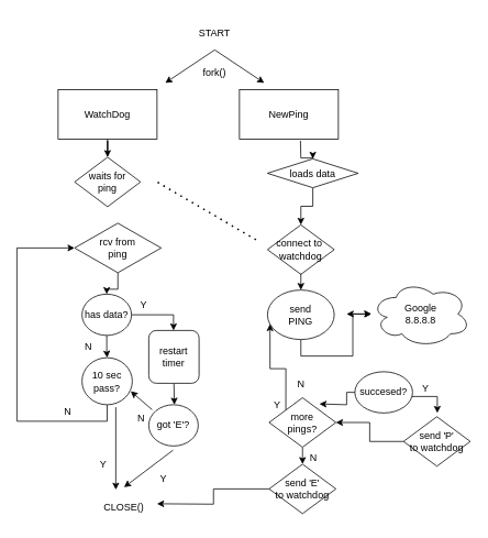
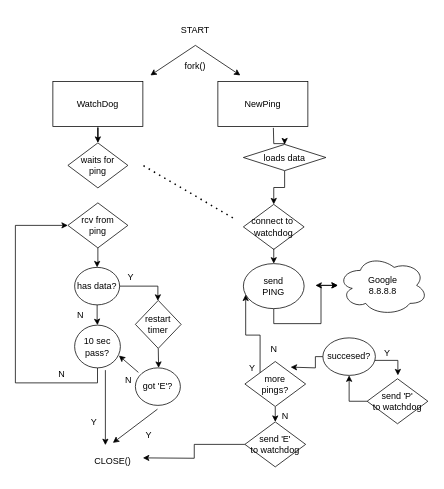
  <mxCell id="0" />
  <mxCell id="1" parent="0" />
  <mxCell id="2" value="START" style="text;html=1;strokeColor=none;fillColor=none;align=center;verticalAlign=middle;whiteSpace=wrap;rounded=0;" vertex="1" parent="1"><mxGeometry x="230" y="20" width="60" height="40" as="geometry" /></mxCell>
  <mxCell id="3" value="" style="endArrow=classic;html=1;rounded=0;exitX=0.5;exitY=1;exitDx=0;exitDy=0;" edge="1" parent="1" source="2"><mxGeometry width="50" height="50" relative="1" as="geometry"><mxPoint x="220" y="280" as="sourcePoint" /><mxPoint x="200" y="100" as="targetPoint" /></mxGeometry></mxCell>
  <mxCell id="4" value="" style="endArrow=classic;html=1;rounded=0;" edge="1" parent="1"><mxGeometry width="50" height="50" relative="1" as="geometry"><mxPoint x="260" y="60" as="sourcePoint" /><mxPoint x="320" y="100" as="targetPoint" /></mxGeometry></mxCell>
  <mxCell id="5" value="fork()" style="text;html=1;strokeColor=none;fillColor=none;align=center;verticalAlign=middle;whiteSpace=wrap;rounded=0;" vertex="1" parent="1"><mxGeometry x="230" y="68" width="60" height="40" as="geometry" /></mxCell>
  <mxCell id="6" style="edgeStyle=orthogonalEdgeStyle;rounded=0;orthogonalLoop=1;jettySize=auto;html=1;exitX=0.5;exitY=1;exitDx=0;exitDy=0;" edge="1" parent="1" source="7" target="8"><mxGeometry relative="1" as="geometry"><mxPoint x="130" y="200" as="targetPoint" /></mxGeometry></mxCell>
  <mxCell id="7" value="WatchDog" style="rounded=0;whiteSpace=wrap;html=1;" vertex="1" parent="1"><mxGeometry x="70" y="108" width="120" height="60" as="geometry" /></mxCell>
  <mxCell id="8" value="waits for&lt;br&gt;ping" style="rhombus;whiteSpace=wrap;html=1;" vertex="1" parent="1"><mxGeometry x="90" y="190" width="80" height="60" as="geometry" /></mxCell>
  <mxCell id="9" value="" style="edgeStyle=orthogonalEdgeStyle;rounded=0;orthogonalLoop=1;jettySize=auto;html=1;" edge="1" parent="1" source="10" target="13"><mxGeometry relative="1" as="geometry" /></mxCell>
- <mxCell id="10" value="rcv from&lt;br&gt;ping" style="rhombus;whiteSpace=wrap;html=1;" vertex="1" parent="1"><mxGeometry x="90" y="270" width="105" height="60" as="geometry" /></mxCell>
+ <mxCell id="10" value="rcv from&lt;br&gt;ping" style="rhombus;whiteSpace=wrap;html=1;" vertex="1" parent="1"><mxGeometry x="90" y="270" width="80" height="60" as="geometry" /></mxCell>
  <mxCell id="11" value="" style="edgeStyle=orthogonalEdgeStyle;rounded=0;orthogonalLoop=1;jettySize=auto;html=1;" edge="1" parent="1" source="13" target="15"><mxGeometry relative="1" as="geometry" /></mxCell>
  <mxCell id="12" style="edgeStyle=orthogonalEdgeStyle;rounded=0;orthogonalLoop=1;jettySize=auto;html=1;exitX=1;exitY=0.5;exitDx=0;exitDy=0;" edge="1" parent="1" source="13" target="17"><mxGeometry relative="1" as="geometry"><mxPoint x="210" y="410" as="targetPoint" /><Array as="points"><mxPoint x="210" y="381" /></Array></mxGeometry></mxCell>
  <mxCell id="13" value="has data?" style="ellipse;whiteSpace=wrap;html=1;" vertex="1" parent="1"><mxGeometry x="99" y="356" width="60" height="50" as="geometry" /></mxCell>
  <mxCell id="14" style="edgeStyle=orthogonalEdgeStyle;rounded=0;orthogonalLoop=1;jettySize=auto;html=1;exitX=0.5;exitY=1;exitDx=0;exitDy=0;entryX=0;entryY=0.5;entryDx=0;entryDy=0;" edge="1" parent="1" source="15" target="10"><mxGeometry relative="1" as="geometry"><Array as="points"><mxPoint x="130" y="510" /><mxPoint x="20" y="510" /><mxPoint x="20" y="300" /></Array></mxGeometry></mxCell>
  <mxCell id="15" value="10 sec&lt;br&gt;pass?" style="ellipse;whiteSpace=wrap;html=1;" vertex="1" parent="1"><mxGeometry x="99" y="433" width="61" height="57" as="geometry" /></mxCell>
  <mxCell id="16" style="edgeStyle=orthogonalEdgeStyle;rounded=0;orthogonalLoop=1;jettySize=auto;html=1;exitX=0.5;exitY=1;exitDx=0;exitDy=0;" edge="1" parent="1" source="17"><mxGeometry relative="1" as="geometry"><mxPoint x="211" y="490" as="targetPoint" /></mxGeometry></mxCell>
- <mxCell id="17" value="restart&lt;br&gt;timer" style="whiteSpace=wrap;html=1;rounded=1;" vertex="1" parent="1"><mxGeometry x="180" y="400" width="61" height="64" as="geometry" /></mxCell>
+ <mxCell id="17" value="restart&lt;br&gt;timer" style="rhombus;whiteSpace=wrap;html=1;" vertex="1" parent="1"><mxGeometry x="180" y="400" width="61" height="64" as="geometry" /></mxCell>
  <mxCell id="18" value="got 'E'?" style="ellipse;whiteSpace=wrap;html=1;" vertex="1" parent="1"><mxGeometry x="180" y="490" width="60" height="50" as="geometry" /></mxCell>
  <mxCell id="19" value="" style="endArrow=classic;html=1;rounded=0;entryX=1;entryY=1;entryDx=0;entryDy=0;" edge="1" parent="1"><mxGeometry width="50" height="50" relative="1" as="geometry"><mxPoint x="184" y="496" as="sourcePoint" /><mxPoint x="158.079" y="473.641" as="targetPoint" /></mxGeometry></mxCell>
  <mxCell id="20" value="" style="endArrow=classic;html=1;rounded=0;" edge="1" parent="1"><mxGeometry width="50" height="50" relative="1" as="geometry"><mxPoint x="140" y="493" as="sourcePoint" /><mxPoint x="140" y="593" as="targetPoint" /></mxGeometry></mxCell>
  <mxCell id="21" value="" style="endArrow=classic;html=1;rounded=0;" edge="1" parent="1"><mxGeometry x="0.74" y="50" width="50" height="50" relative="1" as="geometry"><mxPoint x="209.5" y="545" as="sourcePoint" /><mxPoint x="150" y="590" as="targetPoint" /><mxPoint as="offset" /></mxGeometry></mxCell>
  <mxCell id="22" value="CLOSE()" style="text;html=1;strokeColor=none;fillColor=none;align=center;verticalAlign=middle;whiteSpace=wrap;rounded=0;" vertex="1" parent="1"><mxGeometry x="120" y="600" width="60" height="30" as="geometry" /></mxCell>
  <mxCell id="23" value="Y" style="text;html=1;strokeColor=none;fillColor=none;align=center;verticalAlign=middle;whiteSpace=wrap;rounded=0;" vertex="1" parent="1"><mxGeometry x="168" y="564.5" width="60" height="30" as="geometry" /></mxCell>
  <mxCell id="24" value="Y" style="text;html=1;strokeColor=none;fillColor=none;align=center;verticalAlign=middle;whiteSpace=wrap;rounded=0;" vertex="1" parent="1"><mxGeometry x="95" y="546.5" width="60" height="30" as="geometry" /></mxCell>
  <mxCell id="25" value="N" style="text;html=1;strokeColor=none;fillColor=none;align=center;verticalAlign=middle;whiteSpace=wrap;rounded=0;" vertex="1" parent="1"><mxGeometry x="52" y="482.5" width="60" height="30" as="geometry" /></mxCell>
  <mxCell id="26" value="N" style="text;html=1;strokeColor=none;fillColor=none;align=center;verticalAlign=middle;whiteSpace=wrap;rounded=0;" vertex="1" parent="1"><mxGeometry x="141" y="490.5" width="60" height="30" as="geometry" /></mxCell>
  <mxCell id="27" value="N" style="text;html=1;strokeColor=none;fillColor=none;align=center;verticalAlign=middle;whiteSpace=wrap;rounded=0;" vertex="1" parent="1"><mxGeometry x="77" y="404.5" width="60" height="30" as="geometry" /></mxCell>
  <mxCell id="28" value="Y" style="text;html=1;strokeColor=none;fillColor=none;align=center;verticalAlign=middle;whiteSpace=wrap;rounded=0;" vertex="1" parent="1"><mxGeometry x="144" y="353.5" width="60" height="30" as="geometry" /></mxCell>
  <mxCell id="29" value="NewPing" style="rounded=0;whiteSpace=wrap;html=1;" vertex="1" parent="1"><mxGeometry x="290" y="108" width="120" height="60" as="geometry" /></mxCell>
  <mxCell id="30" style="edgeStyle=orthogonalEdgeStyle;rounded=0;orthogonalLoop=1;jettySize=auto;html=1;exitX=0.5;exitY=1;exitDx=0;exitDy=0;" edge="1" parent="1" target="32"><mxGeometry relative="1" as="geometry"><mxPoint x="364" y="202" as="targetPoint" /><mxPoint x="364" y="170" as="sourcePoint" /></mxGeometry></mxCell>
  <mxCell id="31" style="edgeStyle=orthogonalEdgeStyle;rounded=0;orthogonalLoop=1;jettySize=auto;html=1;exitX=0.5;exitY=1;exitDx=0;exitDy=0;entryX=0.5;entryY=0;entryDx=0;entryDy=0;" edge="1" parent="1" source="32" target="33"><mxGeometry relative="1" as="geometry" /></mxCell>
  <mxCell id="32" value="loads data" style="rhombus;whiteSpace=wrap;html=1;" vertex="1" parent="1"><mxGeometry x="324" y="192" width="110" height="35" as="geometry" /></mxCell>
  <mxCell id="33" value="connect to&amp;nbsp;&lt;br&gt;watchdog" style="rhombus;whiteSpace=wrap;html=1;" vertex="1" parent="1"><mxGeometry x="324" y="272" width="81" height="60" as="geometry" /></mxCell>
  <mxCell id="34" value="" style="endArrow=none;dashed=1;html=1;dashPattern=1 3;strokeWidth=2;rounded=0;" edge="1" parent="1"><mxGeometry width="50" height="50" relative="1" as="geometry"><mxPoint x="310" y="290" as="sourcePoint" /><mxPoint x="190" y="220" as="targetPoint" /></mxGeometry></mxCell>
  <mxCell id="35" style="edgeStyle=orthogonalEdgeStyle;rounded=0;orthogonalLoop=1;jettySize=auto;html=1;exitX=0.5;exitY=1;exitDx=0;exitDy=0;entryX=0.5;entryY=0;entryDx=0;entryDy=0;" edge="1" parent="1" target="37"><mxGeometry relative="1" as="geometry"><mxPoint x="364.5" y="331" as="sourcePoint" /></mxGeometry></mxCell>
  <mxCell id="36" style="edgeStyle=orthogonalEdgeStyle;rounded=0;orthogonalLoop=1;jettySize=auto;html=1;exitX=0.5;exitY=1;exitDx=0;exitDy=0;" edge="1" parent="1" source="37" target="39"><mxGeometry relative="1" as="geometry"><mxPoint x="440" y="450" as="targetPoint" /></mxGeometry></mxCell>
  <mxCell id="37" value="send&lt;br&gt;PING" style="ellipse;whiteSpace=wrap;html=1;" vertex="1" parent="1"><mxGeometry x="324" y="351" width="81" height="60" as="geometry" /></mxCell>
  <mxCell id="38" value="" style="endArrow=classic;startArrow=classic;html=1;rounded=0;" edge="1" parent="1"><mxGeometry width="50" height="50" relative="1" as="geometry"><mxPoint x="420" y="380" as="sourcePoint" /><mxPoint x="450" y="380" as="targetPoint" /></mxGeometry></mxCell>
  <mxCell id="39" value="Google&lt;br&gt;8.8.8.8" style="ellipse;shape=cloud;whiteSpace=wrap;html=1;" vertex="1" parent="1"><mxGeometry x="450" y="340" width="120" height="80" as="geometry" /></mxCell>
  <mxCell id="40" style="edgeStyle=orthogonalEdgeStyle;rounded=0;orthogonalLoop=1;jettySize=auto;html=1;exitX=1;exitY=1;exitDx=0;exitDy=0;" edge="1" parent="1" source="42"><mxGeometry relative="1" as="geometry"><mxPoint x="530" y="500" as="targetPoint" /><Array as="points"><mxPoint x="490" y="480" /><mxPoint x="530" y="480" /></Array></mxGeometry></mxCell>
  <mxCell id="41" style="edgeStyle=orthogonalEdgeStyle;rounded=0;orthogonalLoop=1;jettySize=auto;html=1;exitX=0;exitY=0.5;exitDx=0;exitDy=0;entryX=0.753;entryY=0.125;entryDx=0;entryDy=0;entryPerimeter=0;" edge="1" parent="1" source="42" target="46"><mxGeometry relative="1" as="geometry"><mxPoint x="370" y="475" as="targetPoint" /><Array as="points"><mxPoint x="420" y="475" /><mxPoint x="420" y="490" /></Array></mxGeometry></mxCell>
  <mxCell id="42" value="succesed?" style="ellipse;whiteSpace=wrap;html=1;" vertex="1" parent="1"><mxGeometry x="430" y="450" width="70" height="50" as="geometry" /></mxCell>
- <mxCell id="43" style="edgeStyle=orthogonalEdgeStyle;rounded=0;orthogonalLoop=1;jettySize=auto;html=1;exitX=0;exitY=0.5;exitDx=0;exitDy=0;" edge="1" parent="1" source="44" target="46"><mxGeometry relative="1" as="geometry" /></mxCell>
+ <mxCell id="43" style="edgeStyle=orthogonalEdgeStyle;rounded=0;orthogonalLoop=1;jettySize=auto;html=1;exitX=0;exitY=0.5;exitDx=0;exitDy=0;" edge="1" parent="1" source="44" target="42"><mxGeometry relative="1" as="geometry" /></mxCell>
  <mxCell id="44" value="send 'P'&lt;br&gt;to watchdog&lt;br&gt;" style="rhombus;whiteSpace=wrap;html=1;" vertex="1" parent="1"><mxGeometry x="489" y="504.5" width="81" height="60" as="geometry" /></mxCell>
  <mxCell id="45" style="edgeStyle=orthogonalEdgeStyle;rounded=0;orthogonalLoop=1;jettySize=auto;html=1;exitX=0;exitY=0;exitDx=0;exitDy=0;entryX=0.038;entryY=0.687;entryDx=0;entryDy=0;entryPerimeter=0;" edge="1" parent="1" source="46" target="37"><mxGeometry relative="1" as="geometry" /></mxCell>
  <mxCell id="46" value="more&lt;br&gt;pings?" style="rhombus;whiteSpace=wrap;html=1;" vertex="1" parent="1"><mxGeometry x="326" y="481.5" width="81" height="60" as="geometry" /></mxCell>
  <mxCell id="47" style="edgeStyle=orthogonalEdgeStyle;rounded=0;orthogonalLoop=1;jettySize=auto;html=1;exitX=0.5;exitY=1;exitDx=0;exitDy=0;entryX=0.5;entryY=0;entryDx=0;entryDy=0;" edge="1" parent="1" target="49"><mxGeometry relative="1" as="geometry"><mxPoint x="366.5" y="542" as="sourcePoint" /></mxGeometry></mxCell>
  <mxCell id="48" style="edgeStyle=orthogonalEdgeStyle;rounded=0;orthogonalLoop=1;jettySize=auto;html=1;exitX=0;exitY=0.5;exitDx=0;exitDy=0;" edge="1" parent="1" source="49"><mxGeometry relative="1" as="geometry"><mxPoint x="190" y="610" as="targetPoint" /></mxGeometry></mxCell>
  <mxCell id="49" value="send 'E'&lt;br style=&quot;border-color: var(--border-color);&quot;&gt;to watchdog" style="rhombus;whiteSpace=wrap;html=1;" vertex="1" parent="1"><mxGeometry x="326" y="562" width="81" height="60" as="geometry" /></mxCell>
  <mxCell id="50" value="Y" style="text;html=1;strokeColor=none;fillColor=none;align=center;verticalAlign=middle;whiteSpace=wrap;rounded=0;" vertex="1" parent="1"><mxGeometry x="306" y="474.5" width="60" height="30" as="geometry" /></mxCell>
  <mxCell id="51" value="Y" style="text;html=1;strokeColor=none;fillColor=none;align=center;verticalAlign=middle;whiteSpace=wrap;rounded=0;" vertex="1" parent="1"><mxGeometry x="486" y="454.5" width="60" height="30" as="geometry" /></mxCell>
  <mxCell id="52" value="N" style="text;html=1;strokeColor=none;fillColor=none;align=center;verticalAlign=middle;whiteSpace=wrap;rounded=0;" vertex="1" parent="1"><mxGeometry x="334.5" y="450" width="60" height="30" as="geometry" /></mxCell>
  <mxCell id="53" value="N" style="text;html=1;strokeColor=none;fillColor=none;align=center;verticalAlign=middle;whiteSpace=wrap;rounded=0;" vertex="1" parent="1"><mxGeometry x="350" y="539.5" width="60" height="30" as="geometry" /></mxCell>
